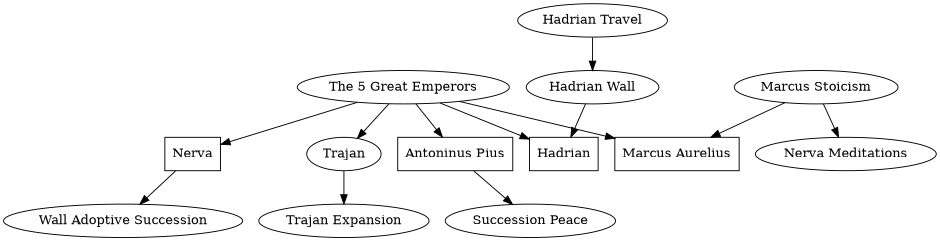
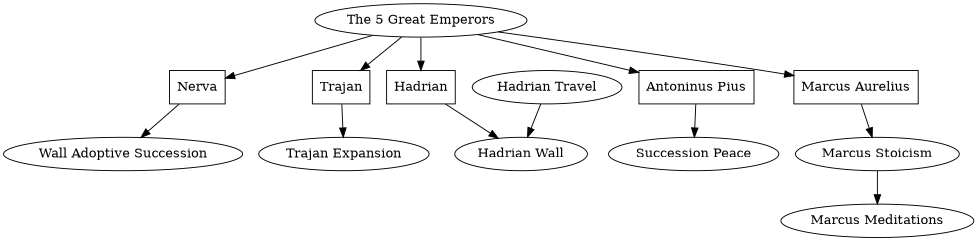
  digraph {
    node [shape=ellipse]
    Nerva [shape=box]
    n2 [label="Wall Adoptive Succession"]
    "The 5 Great Emperors"
-   Trajan
+   Trajan [shape=box]
    Hadrian [shape=box]
    "Antoninus Pius" [shape=box]
    "Marcus Aurelius" [shape=box]
    "Trajan Expansion"
    "Hadrian Wall"
    n10 [label="Succession Peace"]
    "Marcus Stoicism"
-   "Marcus Meditations" [label="Nerva Meditations"]
+   "Marcus Meditations"
    "Hadrian Travel"
    Nerva -> n2
    "The 5 Great Emperors" -> Nerva
    "The 5 Great Emperors" -> Trajan
    "The 5 Great Emperors" -> Hadrian
    "The 5 Great Emperors" -> "Antoninus Pius"
    "The 5 Great Emperors" -> "Marcus Aurelius"
    Trajan -> "Trajan Expansion"
-   "Hadrian Wall" -> Hadrian
+   Hadrian -> "Hadrian Wall"
    "Antoninus Pius" -> n10
-   "Marcus Stoicism" -> "Marcus Aurelius"
+   "Marcus Aurelius" -> "Marcus Stoicism"
    "Marcus Stoicism" -> "Marcus Meditations"
    "Hadrian Travel" -> "Hadrian Wall"
  }
